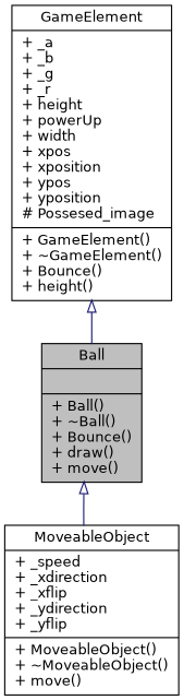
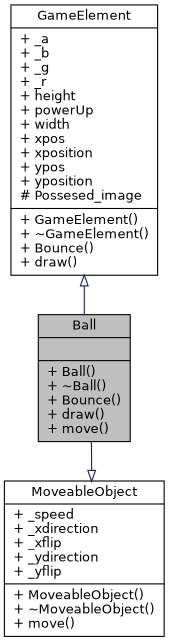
  digraph {
    node [color=black fillcolor=white fontname=Helvetica fontsize=12 shape=record style=filled]
    edge [arrowtail=onormal color=midnightblue dir=back fontname=Helvetica fontsize=12 labelfontname=Helvetica labelfontsize=12 style=solid]
    n1 [fillcolor=grey75 fontcolor=black height=0.2 label="{Ball\n||+ Ball()\l+ ~Ball()\l+ Bounce()\l+ draw()\l+ move()\l}" width=0.4]
    n2 [height=0.2 label="{MoveableObject\n|+ _speed\l+ _xdirection\l+ _xflip\l+ _ydirection\l+ _yflip\l|+ MoveableObject()\l+ ~MoveableObject()\l+ move()\l}" width=0.4]
-   n3 [height=0.2 label="{GameElement\n|+ _a\l+ _b\l+ _g\l+ _r\l+ height\l+ powerUp\l+ width\l+ xpos\l+ xposition\l+ ypos\l+ yposition\l# Possesed_image\l|+ GameElement()\l+ ~GameElement()\l+ Bounce()\l+ height()\l}" width=0.4]
-   n1 -> n2
+   n3 [height=0.2 label="{GameElement\n|+ _a\l+ _b\l+ _g\l+ _r\l+ height\l+ powerUp\l+ width\l+ xpos\l+ xposition\l+ ypos\l+ yposition\l# Possesed_image\l|+ GameElement()\l+ ~GameElement()\l+ Bounce()\l+ draw()\l}" width=0.4]
+   n2 -> n1
    n3 -> n1
  }
